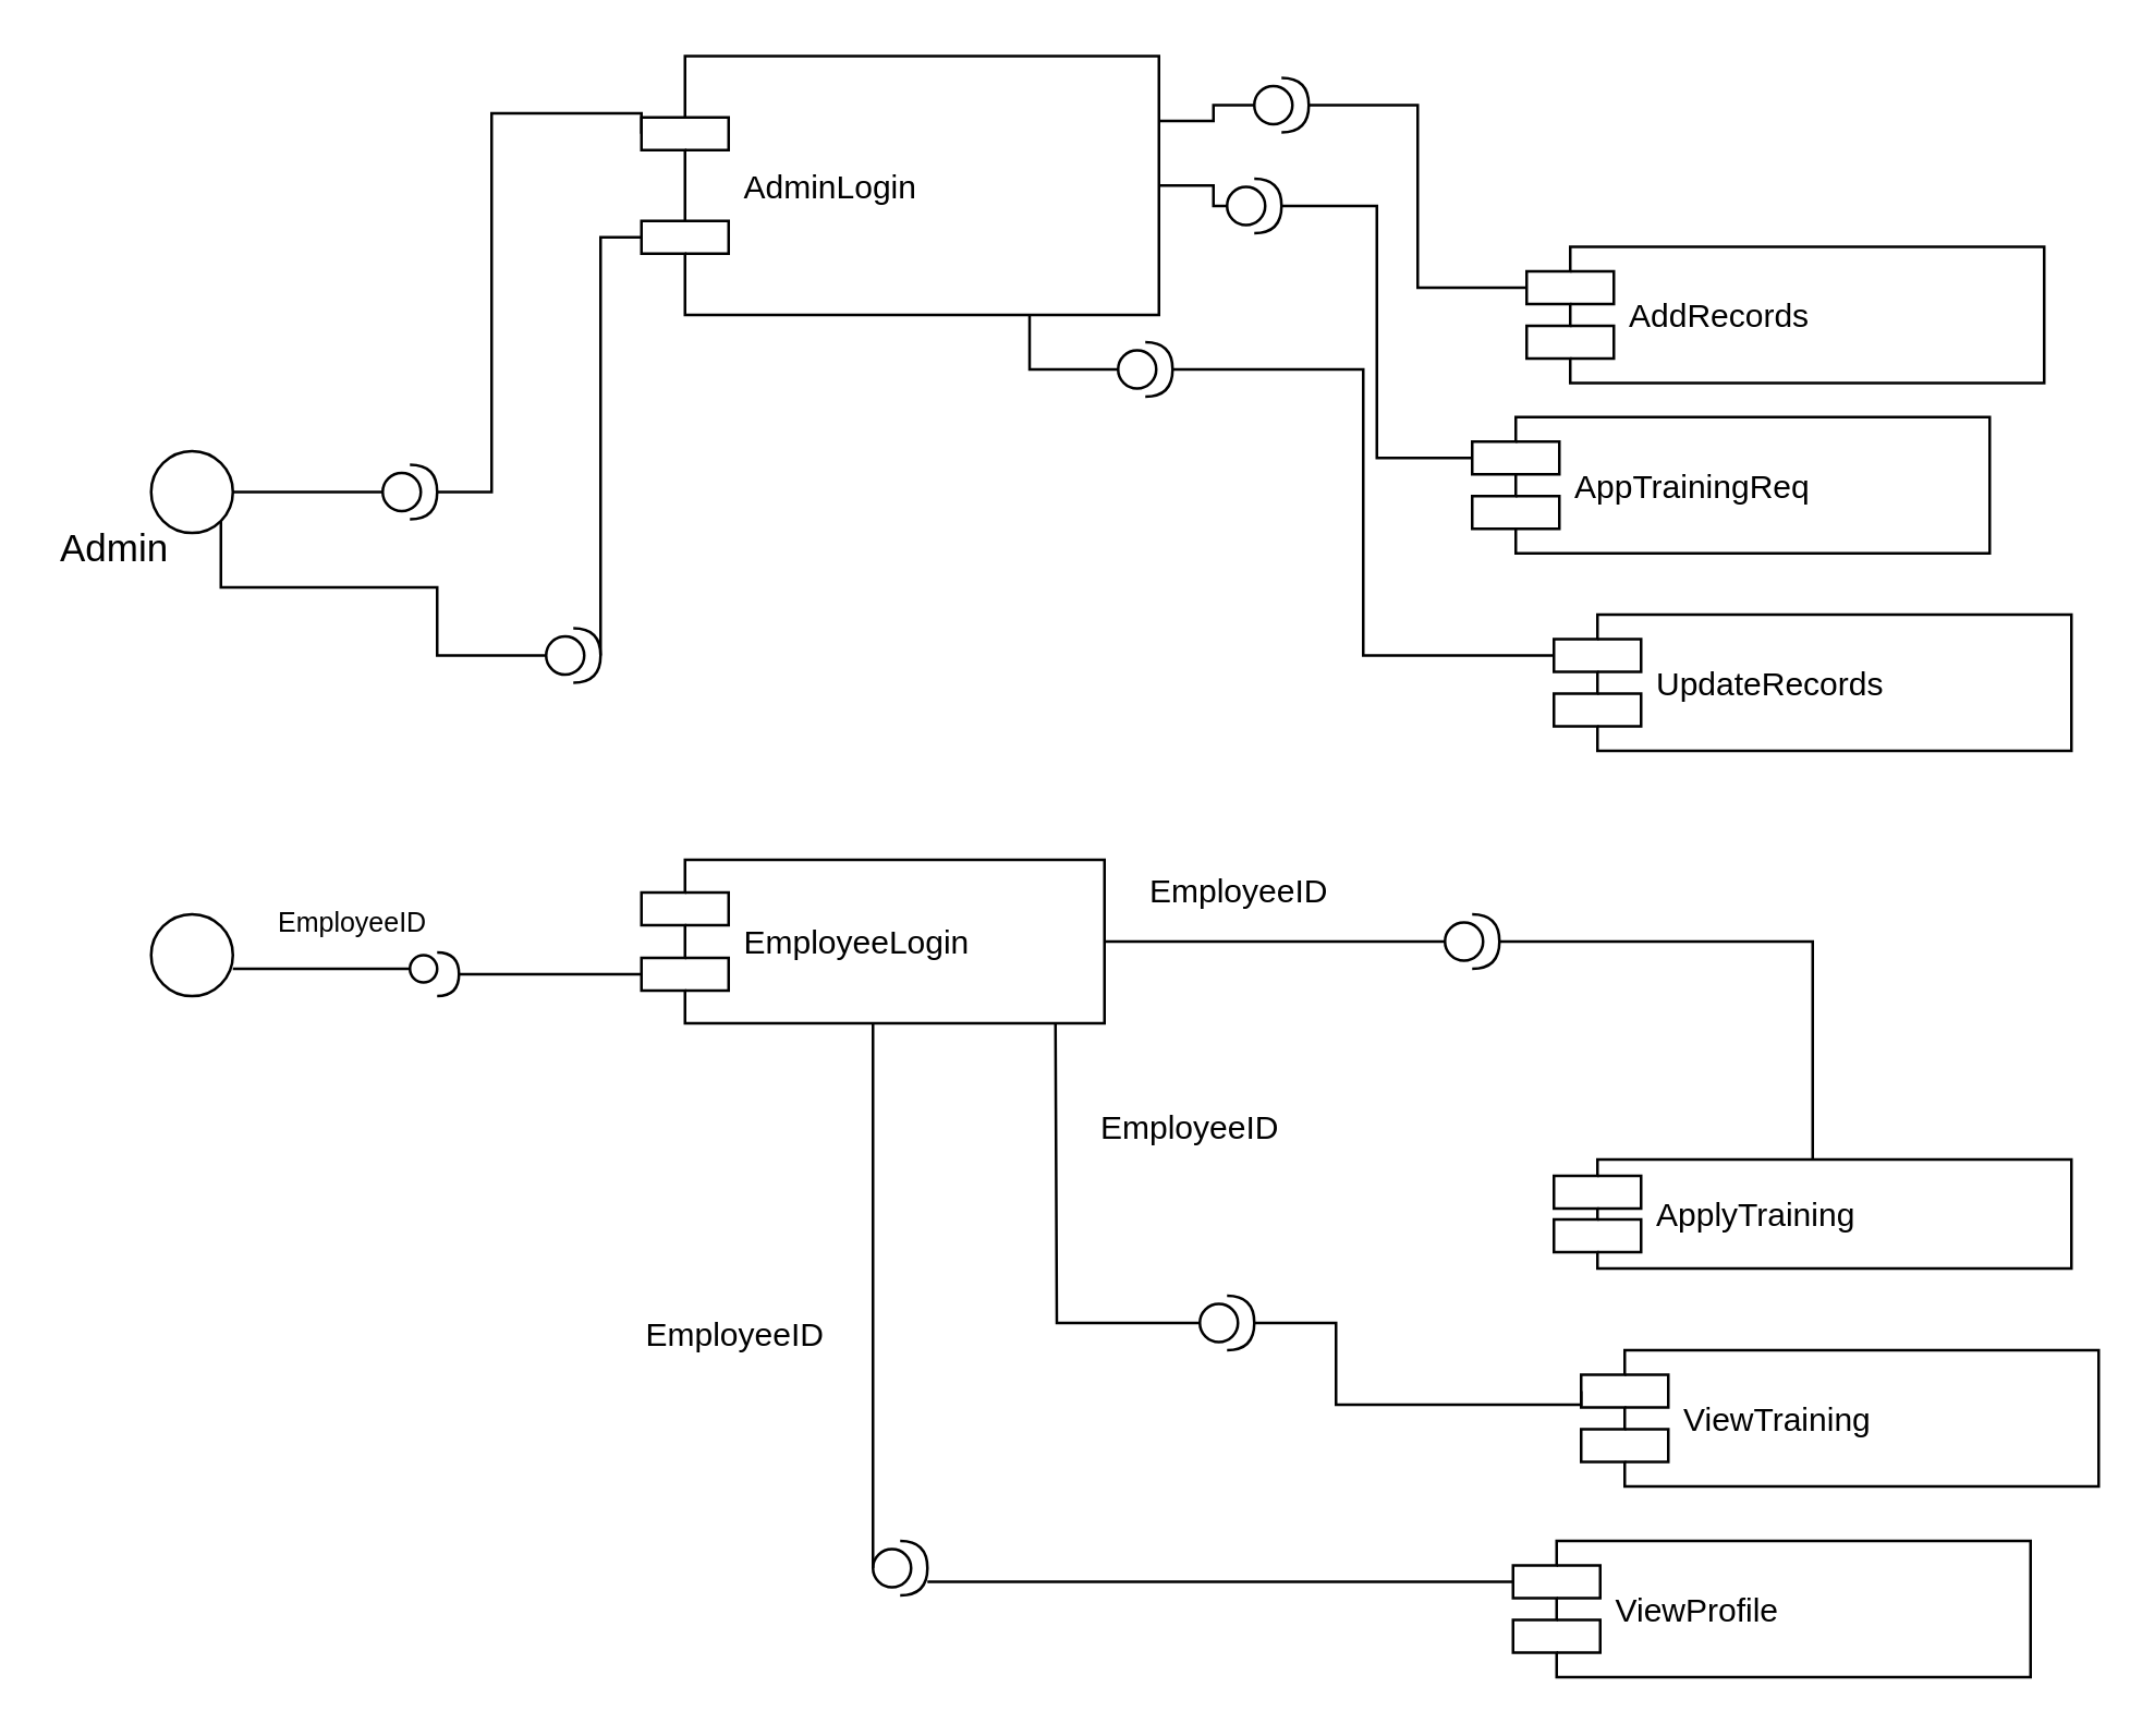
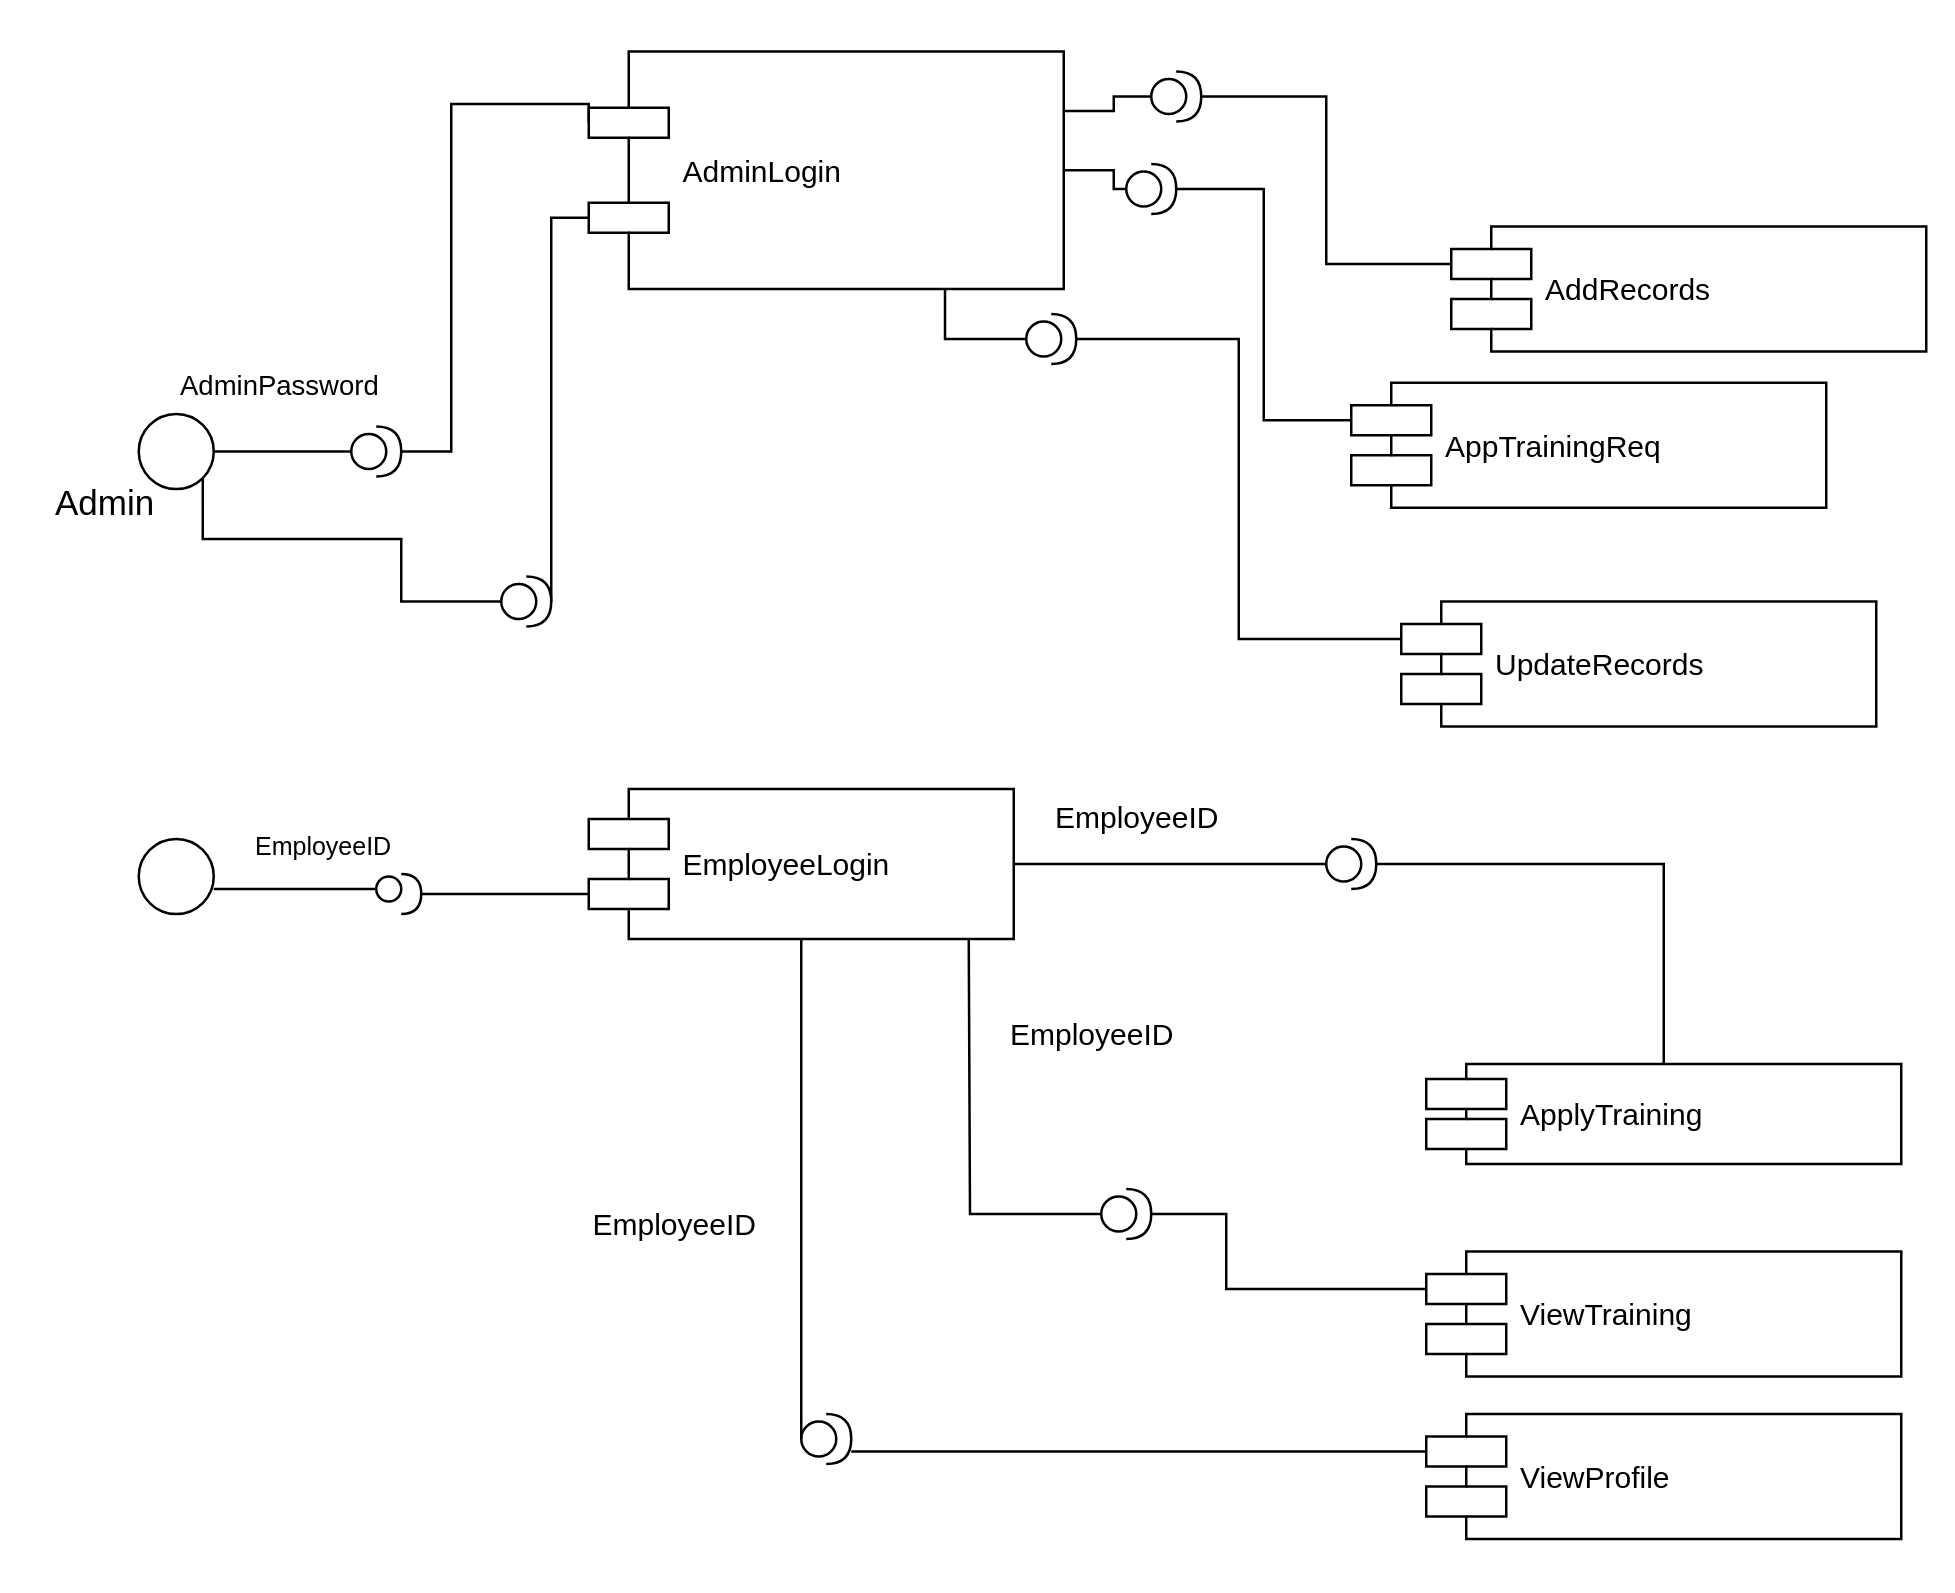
  <mxCell id="0" />
  <mxCell id="1" parent="0" />
  <mxCell id="2" style="edgeStyle=orthogonalEdgeStyle;rounded=0;orthogonalLoop=1;jettySize=auto;html=1;exitX=0;exitY=0.3;exitDx=0;exitDy=0;endArrow=none;endFill=0;fontSize=14;" parent="1" source="13" target="24" edge="1"><mxGeometry relative="1" as="geometry"><mxPoint x="450" y="485" as="targetPoint" /><Array as="points"><mxPoint x="490" y="515" /><mxPoint x="490" y="485" /></Array></mxGeometry></mxCell>
  <mxCell id="3" value="EmployeeLogin" style="shape=component;align=left;spacingLeft=36;" parent="1" vertex="1"><mxGeometry x="235" y="315" width="170" height="60" as="geometry" /></mxCell>
  <mxCell id="4" style="edgeStyle=orthogonalEdgeStyle;rounded=0;orthogonalLoop=1;jettySize=auto;html=1;exitX=1;exitY=0.25;exitDx=0;exitDy=0;endArrow=none;endFill=0;fontSize=11;" parent="1" source="7" target="32" edge="1"><mxGeometry relative="1" as="geometry"><mxPoint x="470" y="38" as="targetPoint" /></mxGeometry></mxCell>
  <mxCell id="5" style="edgeStyle=orthogonalEdgeStyle;rounded=0;orthogonalLoop=1;jettySize=auto;html=1;exitX=1;exitY=0.5;exitDx=0;exitDy=0;endArrow=none;endFill=0;fontSize=11;" parent="1" source="7" target="34" edge="1"><mxGeometry relative="1" as="geometry"><mxPoint x="460" y="75" as="targetPoint" /></mxGeometry></mxCell>
  <mxCell id="6" style="edgeStyle=orthogonalEdgeStyle;rounded=0;orthogonalLoop=1;jettySize=auto;html=1;exitX=0.75;exitY=1;exitDx=0;exitDy=0;endArrow=none;endFill=0;fontSize=11;" parent="1" source="7" target="36" edge="1"><mxGeometry relative="1" as="geometry"><mxPoint x="420" y="135" as="targetPoint" /></mxGeometry></mxCell>
  <mxCell id="7" value="AdminLogin" style="shape=component;align=left;spacingLeft=36;" parent="1" vertex="1"><mxGeometry x="235" y="20" width="190" height="95" as="geometry" /></mxCell>
  <mxCell id="8" value="AppTrainingReq" style="shape=component;align=left;spacingLeft=36;" parent="1" vertex="1"><mxGeometry x="540" y="152.5" width="190" height="50" as="geometry" /></mxCell>
  <mxCell id="9" style="edgeStyle=orthogonalEdgeStyle;rounded=0;orthogonalLoop=1;jettySize=auto;html=1;exitX=1;exitY=0.5;exitDx=0;exitDy=0;endArrow=none;endFill=0;" parent="1" source="11" target="28" edge="1"><mxGeometry relative="1" as="geometry"><mxPoint x="150" y="180" as="targetPoint" /></mxGeometry></mxCell>
  <mxCell id="10" style="edgeStyle=orthogonalEdgeStyle;rounded=0;orthogonalLoop=1;jettySize=auto;html=1;exitX=1;exitY=1;exitDx=0;exitDy=0;endArrow=none;endFill=0;fontSize=11;" parent="1" source="11" target="30" edge="1"><mxGeometry relative="1" as="geometry"><mxPoint x="130" y="225" as="targetPoint" /><Array as="points"><mxPoint x="81" y="215" /><mxPoint x="160" y="215" /></Array></mxGeometry></mxCell>
  <mxCell id="11" value="" style="ellipse;whiteSpace=wrap;html=1;aspect=fixed;" parent="1" vertex="1"><mxGeometry x="55" y="165" width="30" height="30" as="geometry" /></mxCell>
  <mxCell id="12" value="" style="ellipse;whiteSpace=wrap;html=1;aspect=fixed;" parent="1" vertex="1"><mxGeometry x="55" y="335" width="30" height="30" as="geometry" /></mxCell>
- <mxCell id="13" value="ViewTraining" style="shape=component;align=left;spacingLeft=36;fillColor=none;" parent="1" vertex="1"><mxGeometry x="580" y="495" width="190" height="50" as="geometry" /></mxCell>
+ <mxCell id="13" value="ViewTraining" style="shape=component;align=left;spacingLeft=36;fillColor=none;" parent="1" vertex="1"><mxGeometry x="570" y="500" width="190" height="50" as="geometry" /></mxCell>
  <mxCell id="14" value="" style="rounded=0;orthogonalLoop=1;jettySize=auto;html=1;endArrow=none;endFill=0;" parent="1" target="16" edge="1"><mxGeometry relative="1" as="geometry"><mxPoint x="85" y="355" as="sourcePoint" /><Array as="points" /></mxGeometry></mxCell>
  <mxCell id="15" value="" style="rounded=0;orthogonalLoop=1;jettySize=auto;html=1;endArrow=halfCircle;endFill=0;endSize=6;strokeWidth=1;exitX=0;exitY=0.7;exitDx=0;exitDy=0;" parent="1" source="3" edge="1"><mxGeometry relative="1" as="geometry"><mxPoint x="90" y="520" as="sourcePoint" /><mxPoint x="160" y="357" as="targetPoint" /></mxGeometry></mxCell>
  <mxCell id="16" value="" style="ellipse;whiteSpace=wrap;html=1;fontFamily=Helvetica;fontSize=12;fontColor=#000000;align=center;strokeColor=#000000;fillColor=#ffffff;points=[];aspect=fixed;resizable=0;" parent="1" vertex="1"><mxGeometry x="150" y="350" width="10" height="10" as="geometry" /></mxCell>
- <mxCell id="17" value="AddRecords" style="shape=component;align=left;spacingLeft=36;" parent="1" vertex="1"><mxGeometry x="560" y="90" width="190" height="50" as="geometry" /></mxCell>
- <mxCell id="18" value="UpdateRecords" style="shape=component;align=left;spacingLeft=36;" parent="1" vertex="1"><mxGeometry x="570" y="225" width="190" height="50" as="geometry" /></mxCell>
+ <mxCell id="17" value="AddRecords" style="shape=component;align=left;spacingLeft=36;" parent="1" vertex="1"><mxGeometry x="580" y="90" width="190" height="50" as="geometry" /></mxCell>
+ <mxCell id="18" value="UpdateRecords" style="shape=component;align=left;spacingLeft=36;" parent="1" vertex="1"><mxGeometry x="560" y="240" width="190" height="50" as="geometry" /></mxCell>
  <mxCell id="19" value="ApplyTraining" style="shape=component;align=left;spacingLeft=36;fillColor=none;" parent="1" vertex="1"><mxGeometry x="570" y="425" width="190" height="40" as="geometry" /></mxCell>
- <mxCell id="20" value="ViewProfile" style="shape=component;align=left;spacingLeft=36;fillColor=none;" parent="1" vertex="1"><mxGeometry x="555" y="565" width="190" height="50" as="geometry" /></mxCell>
+ <mxCell id="20" value="ViewProfile" style="shape=component;align=left;spacingLeft=36;fillColor=none;" parent="1" vertex="1"><mxGeometry x="570" y="565" width="190" height="50" as="geometry" /></mxCell>
  <mxCell id="21" value="EmployeeID" style="text;html=1;resizable=0;points=[];autosize=1;align=left;verticalAlign=top;spacingTop=-4;fontSize=10;" parent="1" vertex="1"><mxGeometry x="100" y="330" width="80" height="20" as="geometry" /></mxCell>
  <mxCell id="22" value="" style="rounded=0;orthogonalLoop=1;jettySize=auto;html=1;endArrow=none;endFill=0;fontSize=14;" parent="1" edge="1"><mxGeometry relative="1" as="geometry"><mxPoint x="405" y="345" as="sourcePoint" /><mxPoint x="530" y="345" as="targetPoint" /><Array as="points"><mxPoint x="440" y="345" /><mxPoint x="470" y="345" /></Array></mxGeometry></mxCell>
  <mxCell id="23" style="edgeStyle=orthogonalEdgeStyle;rounded=0;orthogonalLoop=1;jettySize=auto;html=1;exitX=0;exitY=0.5;exitDx=0;exitDy=0;exitPerimeter=0;endArrow=none;endFill=0;fontSize=14;" parent="1" source="24" edge="1"><mxGeometry relative="1" as="geometry"><mxPoint x="387" y="375" as="targetPoint" /></mxGeometry></mxCell>
  <mxCell id="24" value="" style="shape=providedRequiredInterface;html=1;verticalLabelPosition=bottom;" parent="1" vertex="1"><mxGeometry x="440" y="475" width="20" height="20" as="geometry" /></mxCell>
  <mxCell id="25" value="Admin" style="text;html=1;resizable=0;points=[];autosize=1;align=left;verticalAlign=top;spacingTop=-4;fontSize=14;" parent="1" vertex="1"><mxGeometry x="20" y="190" width="60" height="20" as="geometry" /></mxCell>
+ <mxCell id="26" value="AdminPassword" style="text;html=1;resizable=0;points=[];autosize=1;align=left;verticalAlign=top;spacingTop=-4;fontSize=11;" parent="1" vertex="1"><mxGeometry x="70" y="145" width="120" height="20" as="geometry" /></mxCell>
  <mxCell id="27" style="edgeStyle=orthogonalEdgeStyle;rounded=0;orthogonalLoop=1;jettySize=auto;html=1;exitX=1;exitY=0.5;exitDx=0;exitDy=0;exitPerimeter=0;entryX=0;entryY=0.3;entryDx=0;entryDy=0;endArrow=none;endFill=0;fontSize=14;" parent="1" source="28" target="7" edge="1"><mxGeometry relative="1" as="geometry"><Array as="points"><mxPoint x="180" y="180" /><mxPoint x="180" y="41" /></Array></mxGeometry></mxCell>
  <mxCell id="28" value="" style="shape=providedRequiredInterface;html=1;verticalLabelPosition=bottom;" parent="1" vertex="1"><mxGeometry x="140" y="170" width="20" height="20" as="geometry" /></mxCell>
  <mxCell id="29" style="edgeStyle=orthogonalEdgeStyle;rounded=0;orthogonalLoop=1;jettySize=auto;html=1;exitX=1;exitY=0.5;exitDx=0;exitDy=0;exitPerimeter=0;entryX=0;entryY=0.7;entryDx=0;entryDy=0;endArrow=none;endFill=0;fontSize=11;" parent="1" source="30" target="7" edge="1"><mxGeometry relative="1" as="geometry"><Array as="points"><mxPoint x="220" y="225" /><mxPoint x="220" y="69" /></Array></mxGeometry></mxCell>
  <mxCell id="30" value="" style="shape=providedRequiredInterface;html=1;verticalLabelPosition=bottom;" parent="1" vertex="1"><mxGeometry x="200" y="230" width="20" height="20" as="geometry" /></mxCell>
  <mxCell id="31" style="edgeStyle=orthogonalEdgeStyle;rounded=0;orthogonalLoop=1;jettySize=auto;html=1;exitX=1;exitY=0.5;exitDx=0;exitDy=0;exitPerimeter=0;entryX=0;entryY=0.3;entryDx=0;entryDy=0;endArrow=none;endFill=0;fontSize=11;" parent="1" source="32" target="17" edge="1"><mxGeometry relative="1" as="geometry" /></mxCell>
  <mxCell id="32" value="" style="shape=providedRequiredInterface;html=1;verticalLabelPosition=bottom;" parent="1" vertex="1"><mxGeometry x="460" y="28" width="20" height="20" as="geometry" /></mxCell>
  <mxCell id="33" style="edgeStyle=orthogonalEdgeStyle;rounded=0;orthogonalLoop=1;jettySize=auto;html=1;exitX=1;exitY=0.5;exitDx=0;exitDy=0;exitPerimeter=0;entryX=0;entryY=0.3;entryDx=0;entryDy=0;endArrow=none;endFill=0;fontSize=11;" parent="1" source="34" target="8" edge="1"><mxGeometry relative="1" as="geometry" /></mxCell>
  <mxCell id="34" value="" style="shape=providedRequiredInterface;html=1;verticalLabelPosition=bottom;" parent="1" vertex="1"><mxGeometry x="450" y="65" width="20" height="20" as="geometry" /></mxCell>
  <mxCell id="35" style="edgeStyle=orthogonalEdgeStyle;rounded=0;orthogonalLoop=1;jettySize=auto;html=1;exitX=1;exitY=0.5;exitDx=0;exitDy=0;exitPerimeter=0;entryX=0;entryY=0.3;entryDx=0;entryDy=0;endArrow=none;endFill=0;fontSize=11;" parent="1" source="36" target="18" edge="1"><mxGeometry relative="1" as="geometry" /></mxCell>
  <mxCell id="36" value="" style="shape=providedRequiredInterface;html=1;verticalLabelPosition=bottom;" parent="1" vertex="1"><mxGeometry x="410" y="125" width="20" height="20" as="geometry" /></mxCell>
  <mxCell id="37" value="" style="shape=providedRequiredInterface;html=1;verticalLabelPosition=bottom;" parent="1" vertex="1"><mxGeometry x="530" y="335" width="20" height="20" as="geometry" /></mxCell>
  <mxCell id="38" value="" style="shape=providedRequiredInterface;html=1;verticalLabelPosition=bottom;" parent="1" vertex="1"><mxGeometry x="320" y="565" width="20" height="20" as="geometry" /></mxCell>
  <mxCell id="39" value="" style="endArrow=none;html=1;exitX=0;exitY=0.3;exitDx=0;exitDy=0;entryX=1;entryY=0.75;entryDx=0;entryDy=0;entryPerimeter=0;" parent="1" source="20" target="38" edge="1"><mxGeometry width="50" height="50" relative="1" as="geometry"><mxPoint x="20" y="685" as="sourcePoint" /><mxPoint x="70" y="635" as="targetPoint" /></mxGeometry></mxCell>
  <mxCell id="40" value="" style="endArrow=none;html=1;entryX=0;entryY=0.5;entryDx=0;entryDy=0;entryPerimeter=0;exitX=0.5;exitY=1;exitDx=0;exitDy=0;" parent="1" source="3" target="38" edge="1"><mxGeometry width="50" height="50" relative="1" as="geometry"><mxPoint x="20" y="685" as="sourcePoint" /><mxPoint x="70" y="635" as="targetPoint" /></mxGeometry></mxCell>
  <mxCell id="41" value="" style="rounded=0;orthogonalLoop=1;jettySize=auto;html=1;endArrow=none;endFill=0;fontSize=14;exitX=0.5;exitY=0;exitDx=0;exitDy=0;entryX=1;entryY=0.5;entryDx=0;entryDy=0;entryPerimeter=0;" parent="1" source="19" target="37" edge="1"><mxGeometry relative="1" as="geometry"><mxPoint x="415" y="355" as="sourcePoint" /><mxPoint x="540" y="355" as="targetPoint" /><Array as="points"><mxPoint x="665" y="345" /><mxPoint x="550" y="345" /></Array></mxGeometry></mxCell>
  <mxCell id="42" value="EmployeeID" style="text;html=1;resizable=0;points=[];autosize=1;align=left;verticalAlign=top;spacingTop=-4;" vertex="1" parent="1"><mxGeometry x="235" y="480" width="80" height="20" as="geometry" /></mxCell>
  <mxCell id="43" value="EmployeeID" style="text;html=1;resizable=0;points=[];autosize=1;align=left;verticalAlign=top;spacingTop=-4;" vertex="1" parent="1"><mxGeometry x="402" y="404" width="80" height="20" as="geometry" /></mxCell>
  <mxCell id="44" value="EmployeeID" style="text;html=1;resizable=0;points=[];autosize=1;align=left;verticalAlign=top;spacingTop=-4;" vertex="1" parent="1"><mxGeometry x="420" y="317" width="80" height="20" as="geometry" /></mxCell>
